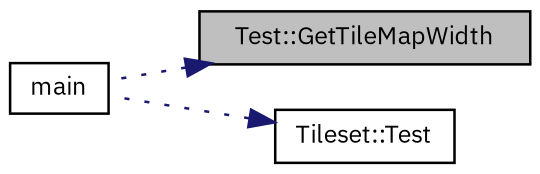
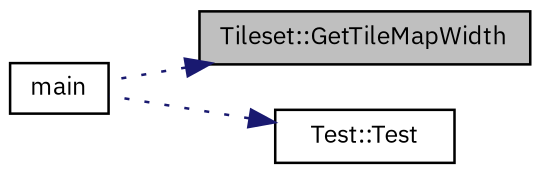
  digraph {
    fontname="IBM Plex Sans"
    rankdir=RL
    node [color=black fontname="IBM Plex Sans" fontsize=10 shape=record]
    edge [color=midnightblue dir=back fontname="IBM Plex Sans" fontsize=10 labelfontname=Helvetica labelfontsize=10 style=dotted]
-   n1 [fillcolor=grey75 fontcolor=black height=0.2 label="Test::GetTileMapWidth" style=filled width=0.4]
+   n1 [fillcolor=grey75 fontcolor=black height=0.2 label="Tileset::GetTileMapWidth" style=filled width=0.4]
    n2 [height=0.2 label=main width=0.4]
-   n3 [height=0.2 label="Tileset::Test" width=0.4]
+   n3 [height=0.2 label="Test::Test" width=0.4]
    n1 -> n2
    n3 -> n2
  }
